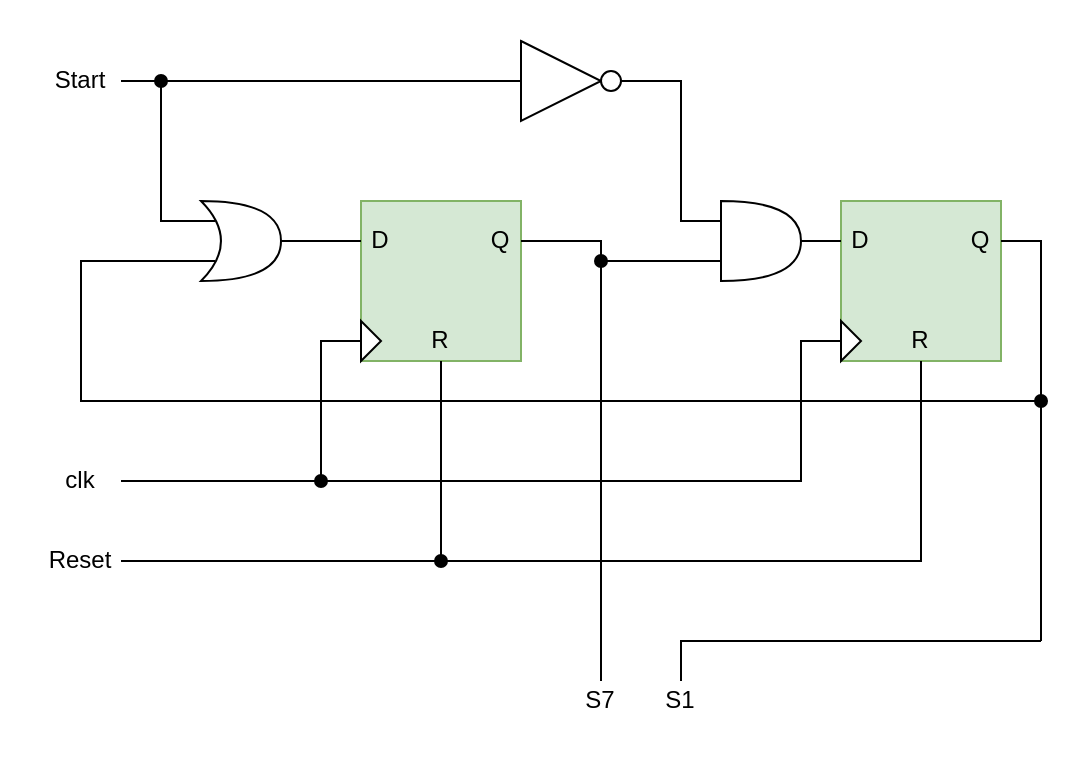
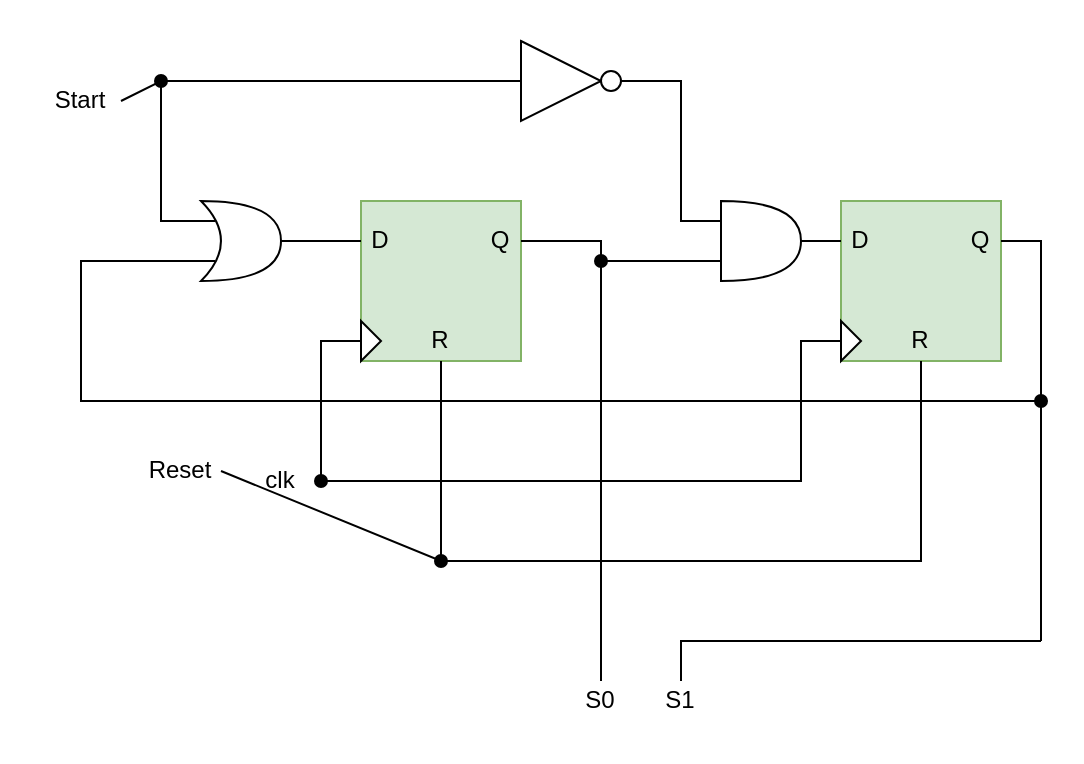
  <mxCell id="0" />
  <mxCell id="1" parent="0" />
  <mxCell id="2" value="" style="rounded=0;whiteSpace=wrap;html=1;fillColor=#d5e8d4;strokeColor=#82b366;" vertex="1" parent="1"><mxGeometry x="180" y="100" width="80" height="80" as="geometry" /></mxCell>
  <mxCell id="3" value="" style="rounded=0;whiteSpace=wrap;html=1;fillColor=#d5e8d4;strokeColor=#82b366;" vertex="1" parent="1"><mxGeometry x="420" y="100" width="80" height="80" as="geometry" /></mxCell>
  <mxCell id="4" value="D" style="text;html=1;strokeColor=none;fillColor=none;align=center;verticalAlign=middle;whiteSpace=wrap;rounded=0;" vertex="1" parent="1"><mxGeometry x="170" y="110" width="40" height="20" as="geometry" /></mxCell>
  <mxCell id="5" value="D" style="text;html=1;strokeColor=none;fillColor=none;align=center;verticalAlign=middle;whiteSpace=wrap;rounded=0;" vertex="1" parent="1"><mxGeometry x="410" y="110" width="40" height="20" as="geometry" /></mxCell>
  <mxCell id="6" value="" style="triangle;whiteSpace=wrap;html=1;" vertex="1" parent="1"><mxGeometry x="180" y="160" width="10" height="20" as="geometry" /></mxCell>
  <mxCell id="7" value="" style="triangle;whiteSpace=wrap;html=1;" vertex="1" parent="1"><mxGeometry x="420" y="160" width="10" height="20" as="geometry" /></mxCell>
  <mxCell id="8" value="Q" style="text;html=1;strokeColor=none;fillColor=none;align=center;verticalAlign=middle;whiteSpace=wrap;rounded=0;" vertex="1" parent="1"><mxGeometry x="230" y="110" width="40" height="20" as="geometry" /></mxCell>
  <mxCell id="9" value="Q" style="text;html=1;strokeColor=none;fillColor=none;align=center;verticalAlign=middle;whiteSpace=wrap;rounded=0;" vertex="1" parent="1"><mxGeometry x="470" y="110" width="40" height="20" as="geometry" /></mxCell>
- <mxCell id="10" value="Start" style="text;html=1;strokeColor=none;fillColor=none;align=center;verticalAlign=middle;whiteSpace=wrap;rounded=0;" vertex="1" parent="1"><mxGeometry x="20" y="30" width="40" height="20" as="geometry" /></mxCell>
+ <mxCell id="10" value="Start" style="text;html=1;strokeColor=none;fillColor=none;align=center;verticalAlign=middle;whiteSpace=wrap;rounded=0;" vertex="1" parent="1"><mxGeometry x="20" y="40" width="40" height="20" as="geometry" /></mxCell>
  <mxCell id="11" value="R" style="text;html=1;strokeColor=none;fillColor=none;align=center;verticalAlign=middle;whiteSpace=wrap;rounded=0;" vertex="1" parent="1"><mxGeometry x="200" y="160" width="40" height="20" as="geometry" /></mxCell>
  <mxCell id="12" value="R" style="text;html=1;strokeColor=none;fillColor=none;align=center;verticalAlign=middle;whiteSpace=wrap;rounded=0;" vertex="1" parent="1"><mxGeometry x="440" y="160" width="40" height="20" as="geometry" /></mxCell>
- <mxCell id="13" value="Reset" style="text;html=1;strokeColor=none;fillColor=none;align=center;verticalAlign=middle;whiteSpace=wrap;rounded=0;" vertex="1" parent="1"><mxGeometry x="20" y="270" width="40" height="20" as="geometry" /></mxCell>
+ <mxCell id="13" value="Reset" style="text;html=1;strokeColor=none;fillColor=none;align=center;verticalAlign=middle;whiteSpace=wrap;rounded=0;" vertex="1" parent="1"><mxGeometry x="70" y="225" width="40" height="20" as="geometry" /></mxCell>
  <mxCell id="14" value="" style="endArrow=none;html=1;exitX=1;exitY=0.5;exitDx=0;exitDy=0;entryX=0.5;entryY=1;entryDx=0;entryDy=0;rounded=0;" edge="1" parent="1" source="13" target="11"><mxGeometry width="50" height="50" relative="1" as="geometry"><mxPoint x="220" y="280" as="sourcePoint" /><mxPoint x="270" y="230" as="targetPoint" /><Array as="points"><mxPoint x="220" y="280" /></Array></mxGeometry></mxCell>
  <mxCell id="15" value="" style="endArrow=none;html=1;entryX=0.5;entryY=1;entryDx=0;entryDy=0;rounded=0;startArrow=oval;startFill=1;" edge="1" parent="1" target="12"><mxGeometry width="50" height="50" relative="1" as="geometry"><mxPoint x="220" y="280" as="sourcePoint" /><mxPoint x="270" y="230" as="targetPoint" /><Array as="points"><mxPoint x="460" y="280" /></Array></mxGeometry></mxCell>
- <mxCell id="16" value="clk" style="text;html=1;strokeColor=none;fillColor=none;align=center;verticalAlign=middle;whiteSpace=wrap;rounded=0;" vertex="1" parent="1"><mxGeometry x="20" y="230" width="40" height="20" as="geometry" /></mxCell>
+ <mxCell id="16" value="clk" style="text;html=1;strokeColor=none;fillColor=none;align=center;verticalAlign=middle;whiteSpace=wrap;rounded=0;" vertex="1" parent="1"><mxGeometry x="120" y="230" width="40" height="20" as="geometry" /></mxCell>
  <mxCell id="17" value="" style="endArrow=none;html=1;exitX=1;exitY=0.5;exitDx=0;exitDy=0;entryX=0;entryY=0.5;entryDx=0;entryDy=0;rounded=0;" edge="1" parent="1" source="16" target="6"><mxGeometry width="50" height="50" relative="1" as="geometry"><mxPoint x="80" y="250" as="sourcePoint" /><mxPoint x="270" y="230" as="targetPoint" /><Array as="points"><mxPoint x="160" y="240" /><mxPoint x="160" y="170" /></Array></mxGeometry></mxCell>
  <mxCell id="18" value="" style="endArrow=none;html=1;entryX=0;entryY=0.5;entryDx=0;entryDy=0;rounded=0;startArrow=oval;startFill=1;" edge="1" parent="1" target="7"><mxGeometry width="50" height="50" relative="1" as="geometry"><mxPoint x="160" y="240" as="sourcePoint" /><mxPoint x="270" y="230" as="targetPoint" /><Array as="points"><mxPoint x="400" y="240" /><mxPoint x="400" y="170" /></Array></mxGeometry></mxCell>
  <mxCell id="19" value="" style="shape=xor;whiteSpace=wrap;html=1;" vertex="1" parent="1"><mxGeometry x="100" y="100" width="40" height="40" as="geometry" /></mxCell>
  <mxCell id="20" value="" style="endArrow=none;html=1;strokeColor=#000000;exitX=1;exitY=0.5;exitDx=0;exitDy=0;entryX=0.175;entryY=0.25;entryDx=0;entryDy=0;entryPerimeter=0;rounded=0;" edge="1" parent="1" source="10" target="19"><mxGeometry width="50" height="50" relative="1" as="geometry"><mxPoint x="220" y="280" as="sourcePoint" /><mxPoint x="270" y="230" as="targetPoint" /><Array as="points"><mxPoint x="80" y="40" /><mxPoint x="80" y="110" /></Array></mxGeometry></mxCell>
  <mxCell id="21" value="" style="endArrow=none;html=1;strokeColor=#000000;exitX=1;exitY=0.5;exitDx=0;exitDy=0;exitPerimeter=0;" edge="1" parent="1" source="19"><mxGeometry width="50" height="50" relative="1" as="geometry"><mxPoint x="220" y="280" as="sourcePoint" /><mxPoint x="180" y="120" as="targetPoint" /></mxGeometry></mxCell>
  <mxCell id="22" value="" style="endArrow=none;html=1;strokeColor=#000000;exitX=0.175;exitY=0.75;exitDx=0;exitDy=0;exitPerimeter=0;entryX=1;entryY=0.25;entryDx=0;entryDy=0;rounded=0;" edge="1" parent="1" source="19" target="3"><mxGeometry width="50" height="50" relative="1" as="geometry"><mxPoint x="220" y="280" as="sourcePoint" /><mxPoint x="520" y="170" as="targetPoint" /><Array as="points"><mxPoint x="40" y="130" /><mxPoint x="40" y="200" /><mxPoint x="520" y="200" /><mxPoint x="520" y="120" /></Array></mxGeometry></mxCell>
  <mxCell id="23" value="" style="triangle;whiteSpace=wrap;html=1;" vertex="1" parent="1"><mxGeometry x="260" y="20" width="40" height="40" as="geometry" /></mxCell>
  <mxCell id="24" value="" style="endArrow=none;html=1;strokeColor=#000000;entryX=0;entryY=0.5;entryDx=0;entryDy=0;startArrow=oval;startFill=1;" edge="1" parent="1" target="23"><mxGeometry width="50" height="50" relative="1" as="geometry"><mxPoint x="80" y="40" as="sourcePoint" /><mxPoint x="270" y="230" as="targetPoint" /></mxGeometry></mxCell>
  <mxCell id="25" value="" style="ellipse;whiteSpace=wrap;html=1;aspect=fixed;" vertex="1" parent="1"><mxGeometry x="300" y="35" width="10" height="10" as="geometry" /></mxCell>
  <mxCell id="26" value="" style="shape=or;whiteSpace=wrap;html=1;" vertex="1" parent="1"><mxGeometry x="360" y="100" width="40" height="40" as="geometry" /></mxCell>
  <mxCell id="27" value="" style="endArrow=none;html=1;strokeColor=#000000;entryX=1;entryY=0.5;entryDx=0;entryDy=0;exitX=0;exitY=0.25;exitDx=0;exitDy=0;exitPerimeter=0;rounded=0;" edge="1" parent="1" source="26" target="25"><mxGeometry width="50" height="50" relative="1" as="geometry"><mxPoint x="220" y="280" as="sourcePoint" /><mxPoint x="270" y="230" as="targetPoint" /><Array as="points"><mxPoint x="340" y="110" /><mxPoint x="340" y="40" /></Array></mxGeometry></mxCell>
  <mxCell id="28" value="" style="endArrow=none;html=1;strokeColor=#000000;exitX=0;exitY=0.25;exitDx=0;exitDy=0;entryX=1;entryY=0.5;entryDx=0;entryDy=0;entryPerimeter=0;" edge="1" parent="1" source="3" target="26"><mxGeometry width="50" height="50" relative="1" as="geometry"><mxPoint x="400" y="60" as="sourcePoint" /><mxPoint x="270" y="230" as="targetPoint" /></mxGeometry></mxCell>
  <mxCell id="29" value="" style="endArrow=none;html=1;strokeColor=#000000;exitX=0;exitY=0.75;exitDx=0;exitDy=0;exitPerimeter=0;entryX=1;entryY=0.25;entryDx=0;entryDy=0;rounded=0;" edge="1" parent="1" source="26" target="2"><mxGeometry width="50" height="50" relative="1" as="geometry"><mxPoint x="220" y="280" as="sourcePoint" /><mxPoint x="290" y="140" as="targetPoint" /><Array as="points"><mxPoint x="300" y="130" /><mxPoint x="300" y="120" /></Array></mxGeometry></mxCell>
  <mxCell id="30" value="" style="endArrow=oval;html=1;strokeColor=#000000;startArrow=none;startFill=0;endFill=1;" edge="1" parent="1"><mxGeometry width="50" height="50" relative="1" as="geometry"><mxPoint x="300" y="340" as="sourcePoint" /><mxPoint x="300" y="130" as="targetPoint" /></mxGeometry></mxCell>
  <mxCell id="31" value="" style="endArrow=none;html=1;strokeColor=#000000;startArrow=oval;startFill=1;" edge="1" parent="1"><mxGeometry width="50" height="50" relative="1" as="geometry"><mxPoint x="520" y="200" as="sourcePoint" /><mxPoint x="520" y="320" as="targetPoint" /></mxGeometry></mxCell>
  <mxCell id="32" value="" style="endArrow=none;html=1;strokeColor=#000000;rounded=0;" edge="1" parent="1"><mxGeometry width="50" height="50" relative="1" as="geometry"><mxPoint x="340" y="340" as="sourcePoint" /><mxPoint x="520" y="320" as="targetPoint" /><Array as="points"><mxPoint x="340" y="320" /></Array></mxGeometry></mxCell>
- <mxCell id="33" value="S7" style="text;html=1;strokeColor=none;fillColor=none;align=center;verticalAlign=middle;whiteSpace=wrap;rounded=0;" vertex="1" parent="1"><mxGeometry x="280" y="340" width="40" height="20" as="geometry" /></mxCell>
+ <mxCell id="33" value="S0" style="text;html=1;strokeColor=none;fillColor=none;align=center;verticalAlign=middle;whiteSpace=wrap;rounded=0;" vertex="1" parent="1"><mxGeometry x="280" y="340" width="40" height="20" as="geometry" /></mxCell>
  <mxCell id="34" value="S1" style="text;html=1;strokeColor=none;fillColor=none;align=center;verticalAlign=middle;whiteSpace=wrap;rounded=0;" vertex="1" parent="1"><mxGeometry x="320" y="340" width="40" height="20" as="geometry" /></mxCell>
